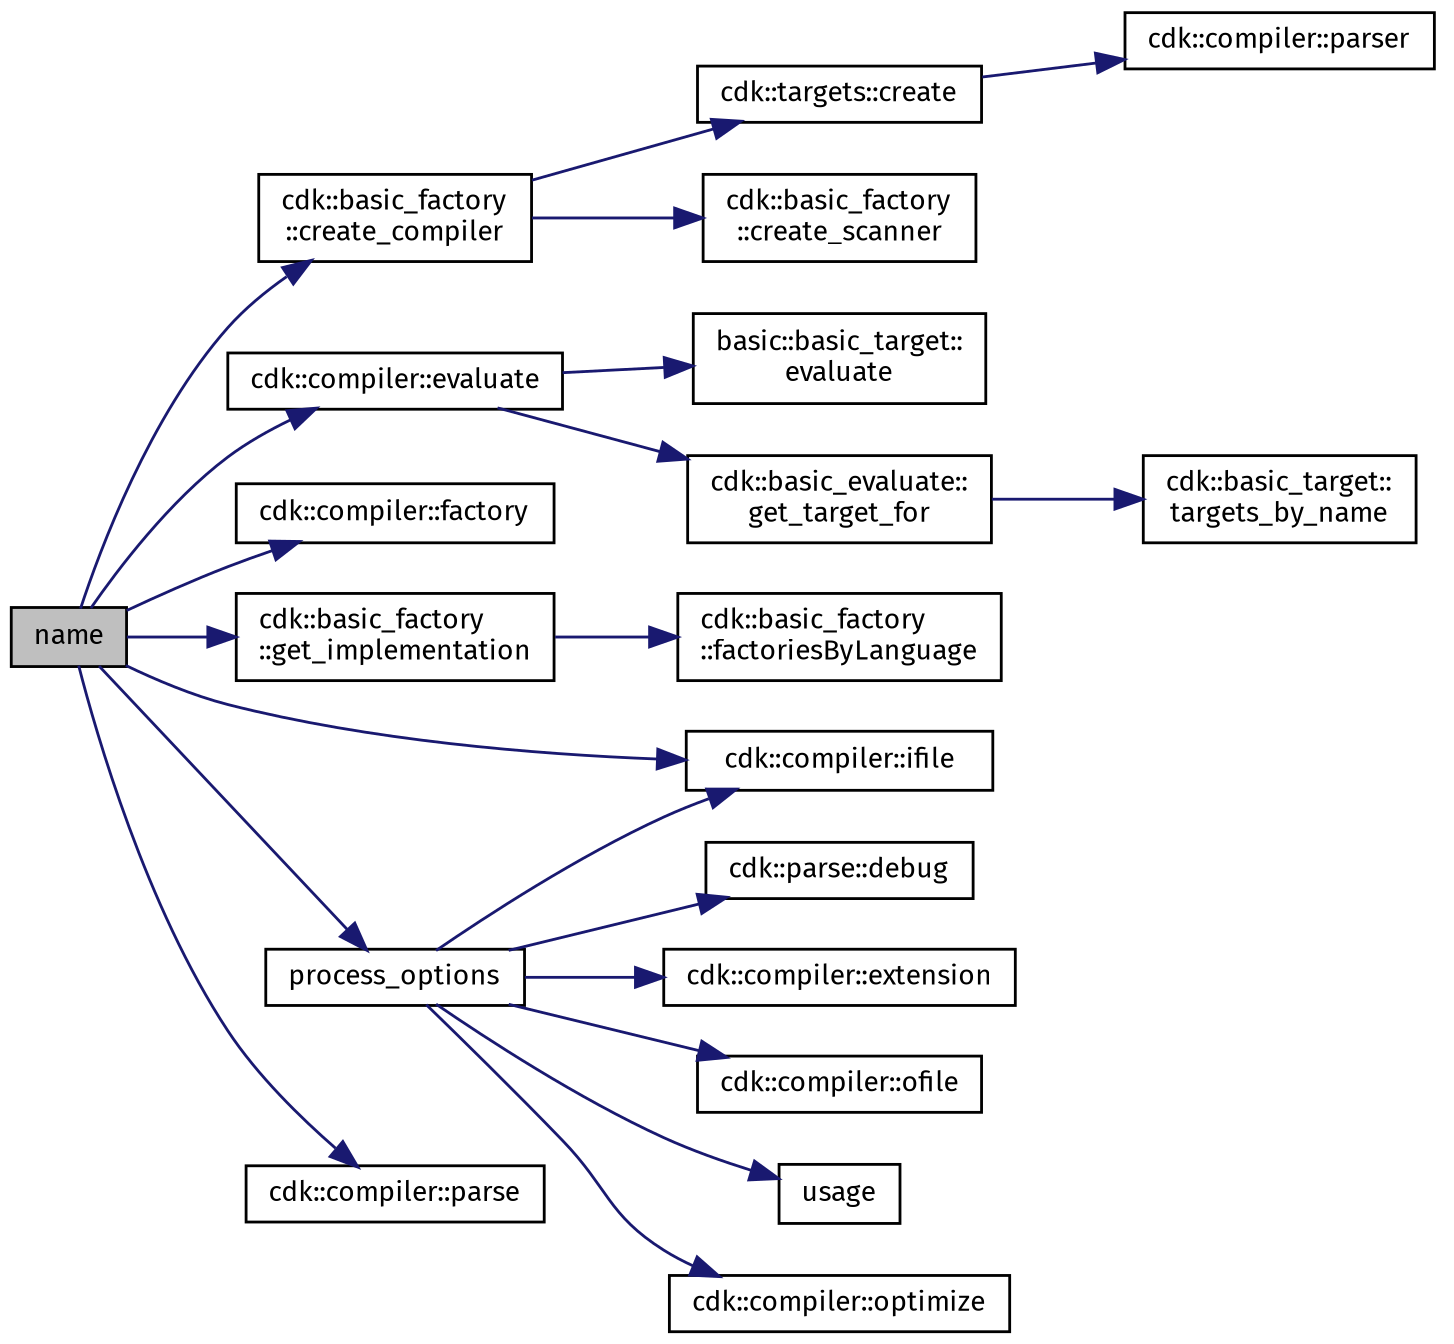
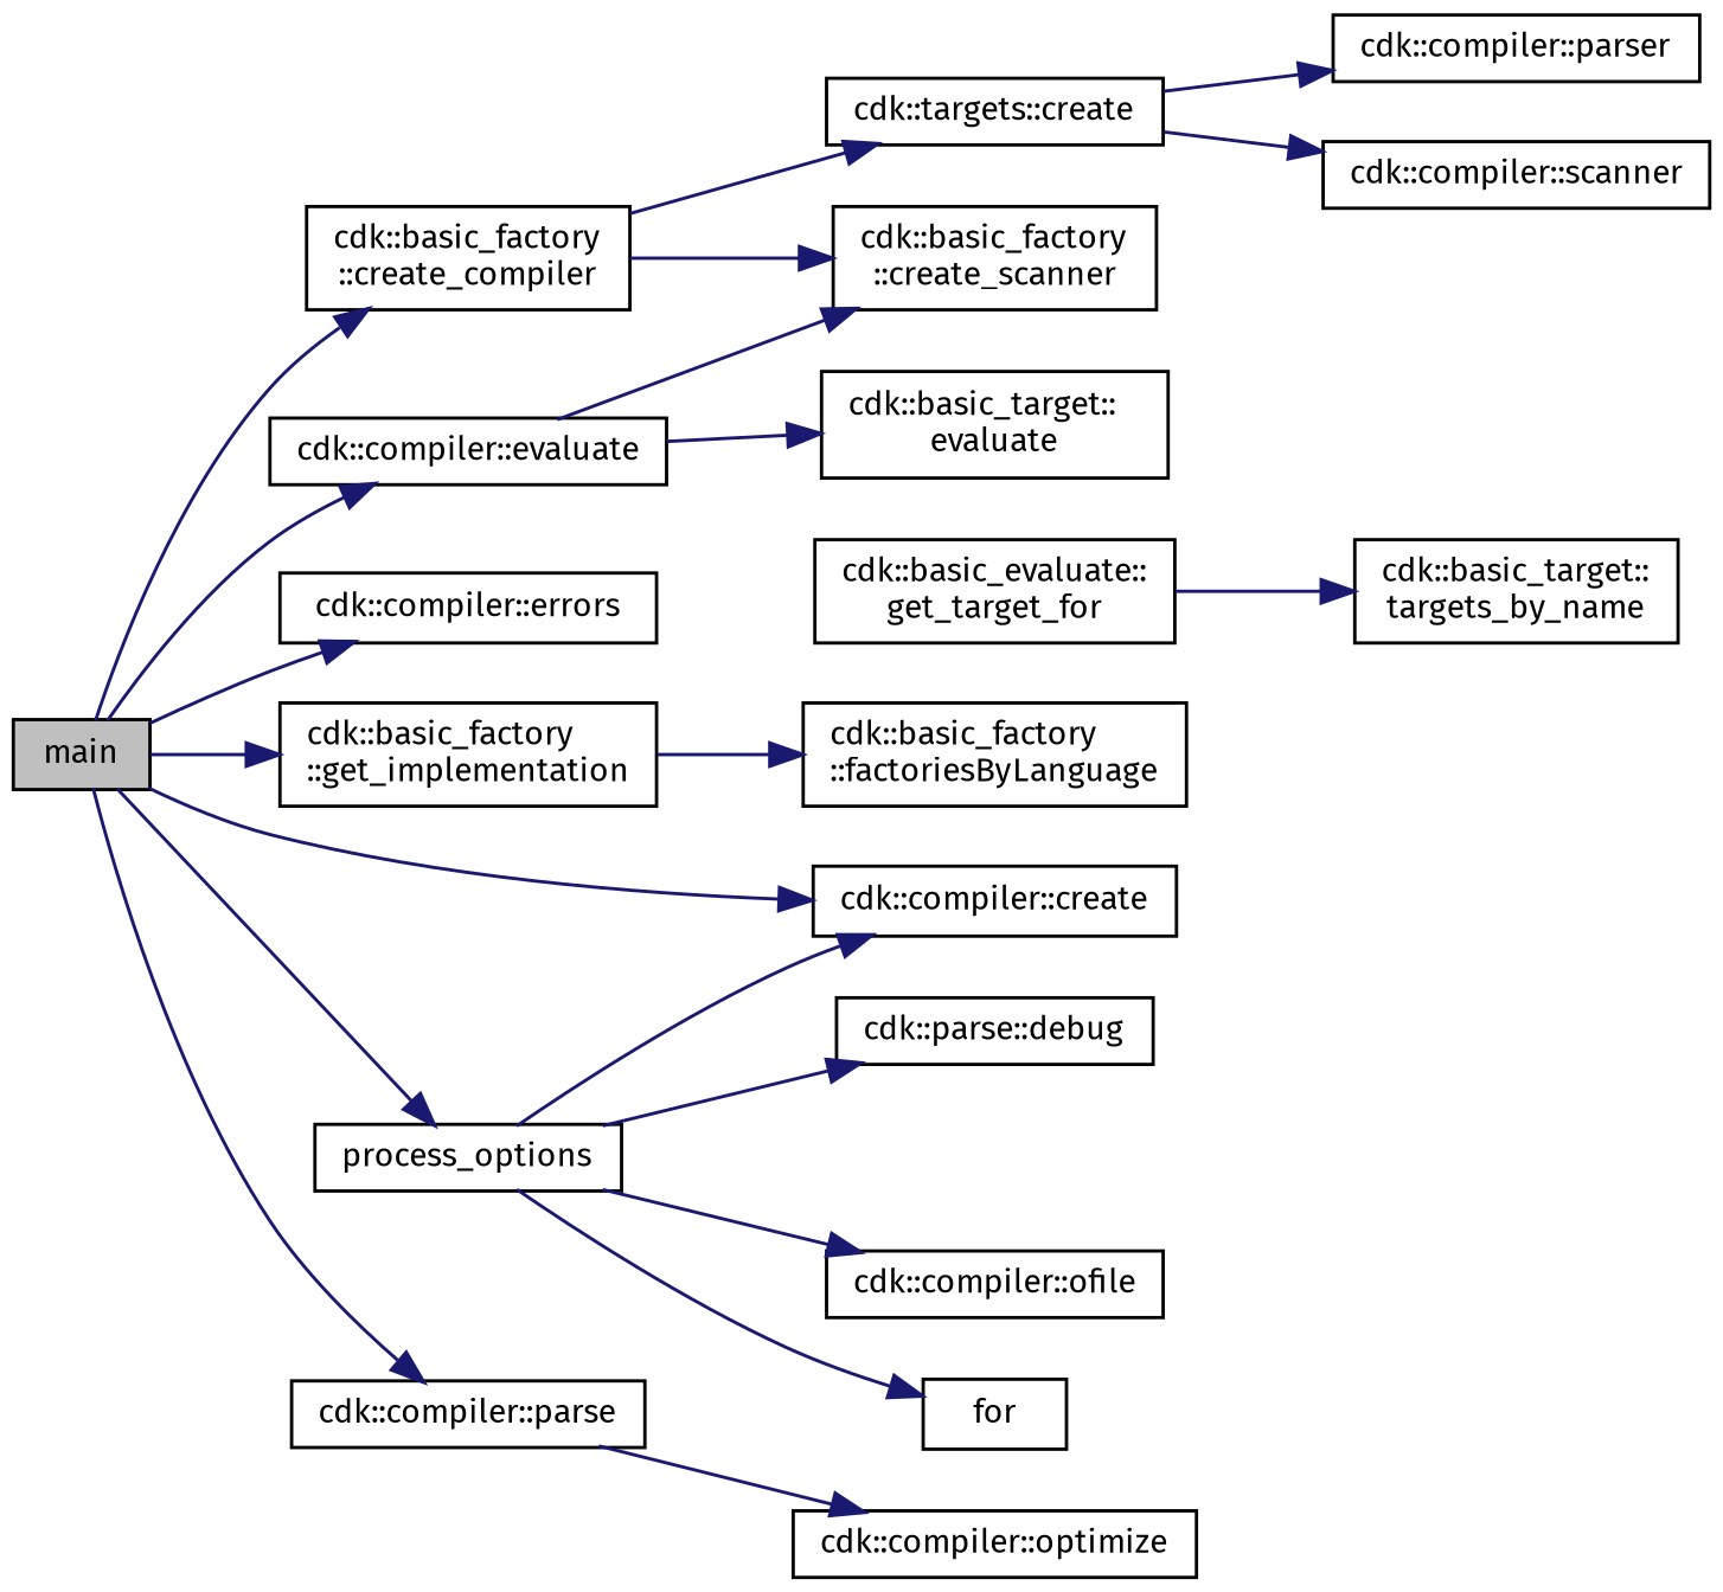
  digraph {
    fontname="Fira Sans"
    rankdir=LR
    node [color=black fillcolor=white fontname="Fira Sans" fontsize=10 shape=record style=filled]
    edge [color=midnightblue fontname="Fira Sans" fontsize=10 labelfontname=Helvetica labelfontsize=10 style=solid]
-   n1 [fillcolor=grey75 fontcolor=black height=0.2 label=name width=0.4]
+   n1 [fillcolor=grey75 fontcolor=black height=0.2 label=main width=0.4]
    n2 [height=0.2 label="cdk::basic_factory\l::create_compiler" width=0.4]
-   n3 [height=0.2 label="cdk::compiler::factory" width=0.4]
+   n3 [height=0.2 label="cdk::compiler::errors" width=0.4]
    n4 [height=0.2 label="cdk::compiler::evaluate" width=0.4]
    n5 [height=0.2 label="cdk::basic_factory\l::get_implementation" width=0.4]
-   n6 [height=0.2 label="cdk::compiler::ifile" width=0.4]
+   n6 [height=0.2 label="cdk::compiler::create" width=0.4]
    n7 [height=0.2 label="cdk::compiler::parse" width=0.4]
    n8 [height=0.2 label=process_options width=0.4]
    n9 [height=0.2 label="cdk::targets::create" width=0.4]
    n10 [height=0.2 label="cdk::basic_factory\l::create_scanner" width=0.4]
-   n11 [height=0.2 label="basic::basic_target::\levaluate" width=0.4]
+   n11 [height=0.2 label="cdk::basic_target::\levaluate" width=0.4]
    n12 [height=0.2 label="cdk::basic_evaluate::\lget_target_for" width=0.4]
    n13 [height=0.2 label="cdk::basic_factory\l::factoriesByLanguage" width=0.4]
    n14 [height=0.2 label="cdk::parse::debug" width=0.4]
-   n15 [height=0.2 label="cdk::compiler::extension" width=0.4]
    n16 [height=0.2 label="cdk::compiler::ofile" width=0.4]
    n17 [height=0.2 label="cdk::compiler::optimize" width=0.4]
-   n18 [height=0.2 label=usage width=0.4]
+   n18 [height=0.2 label=for width=0.4]
    n19 [height=0.2 label="cdk::compiler::parser" width=0.4]
+   n20 [height=0.2 label="cdk::compiler::scanner" width=0.4]
    n21 [height=0.2 label="cdk::basic_target::\ltargets_by_name" width=0.4]
    n1 -> n2
    n1 -> n3
    n1 -> n4
    n1 -> n5
    n1 -> n6
    n1 -> n7
    n1 -> n8
    n2 -> n9
    n2 -> n10
    n4 -> n11
-   n4 -> n12
+   n4 -> n10
    n5 -> n13
    n8 -> n6
    n8 -> n14
-   n8 -> n15
    n8 -> n16
-   n8 -> n17
+   n7 -> n17
    n8 -> n18
    n9 -> n19
+   n9 -> n20
    n12 -> n21
  }
